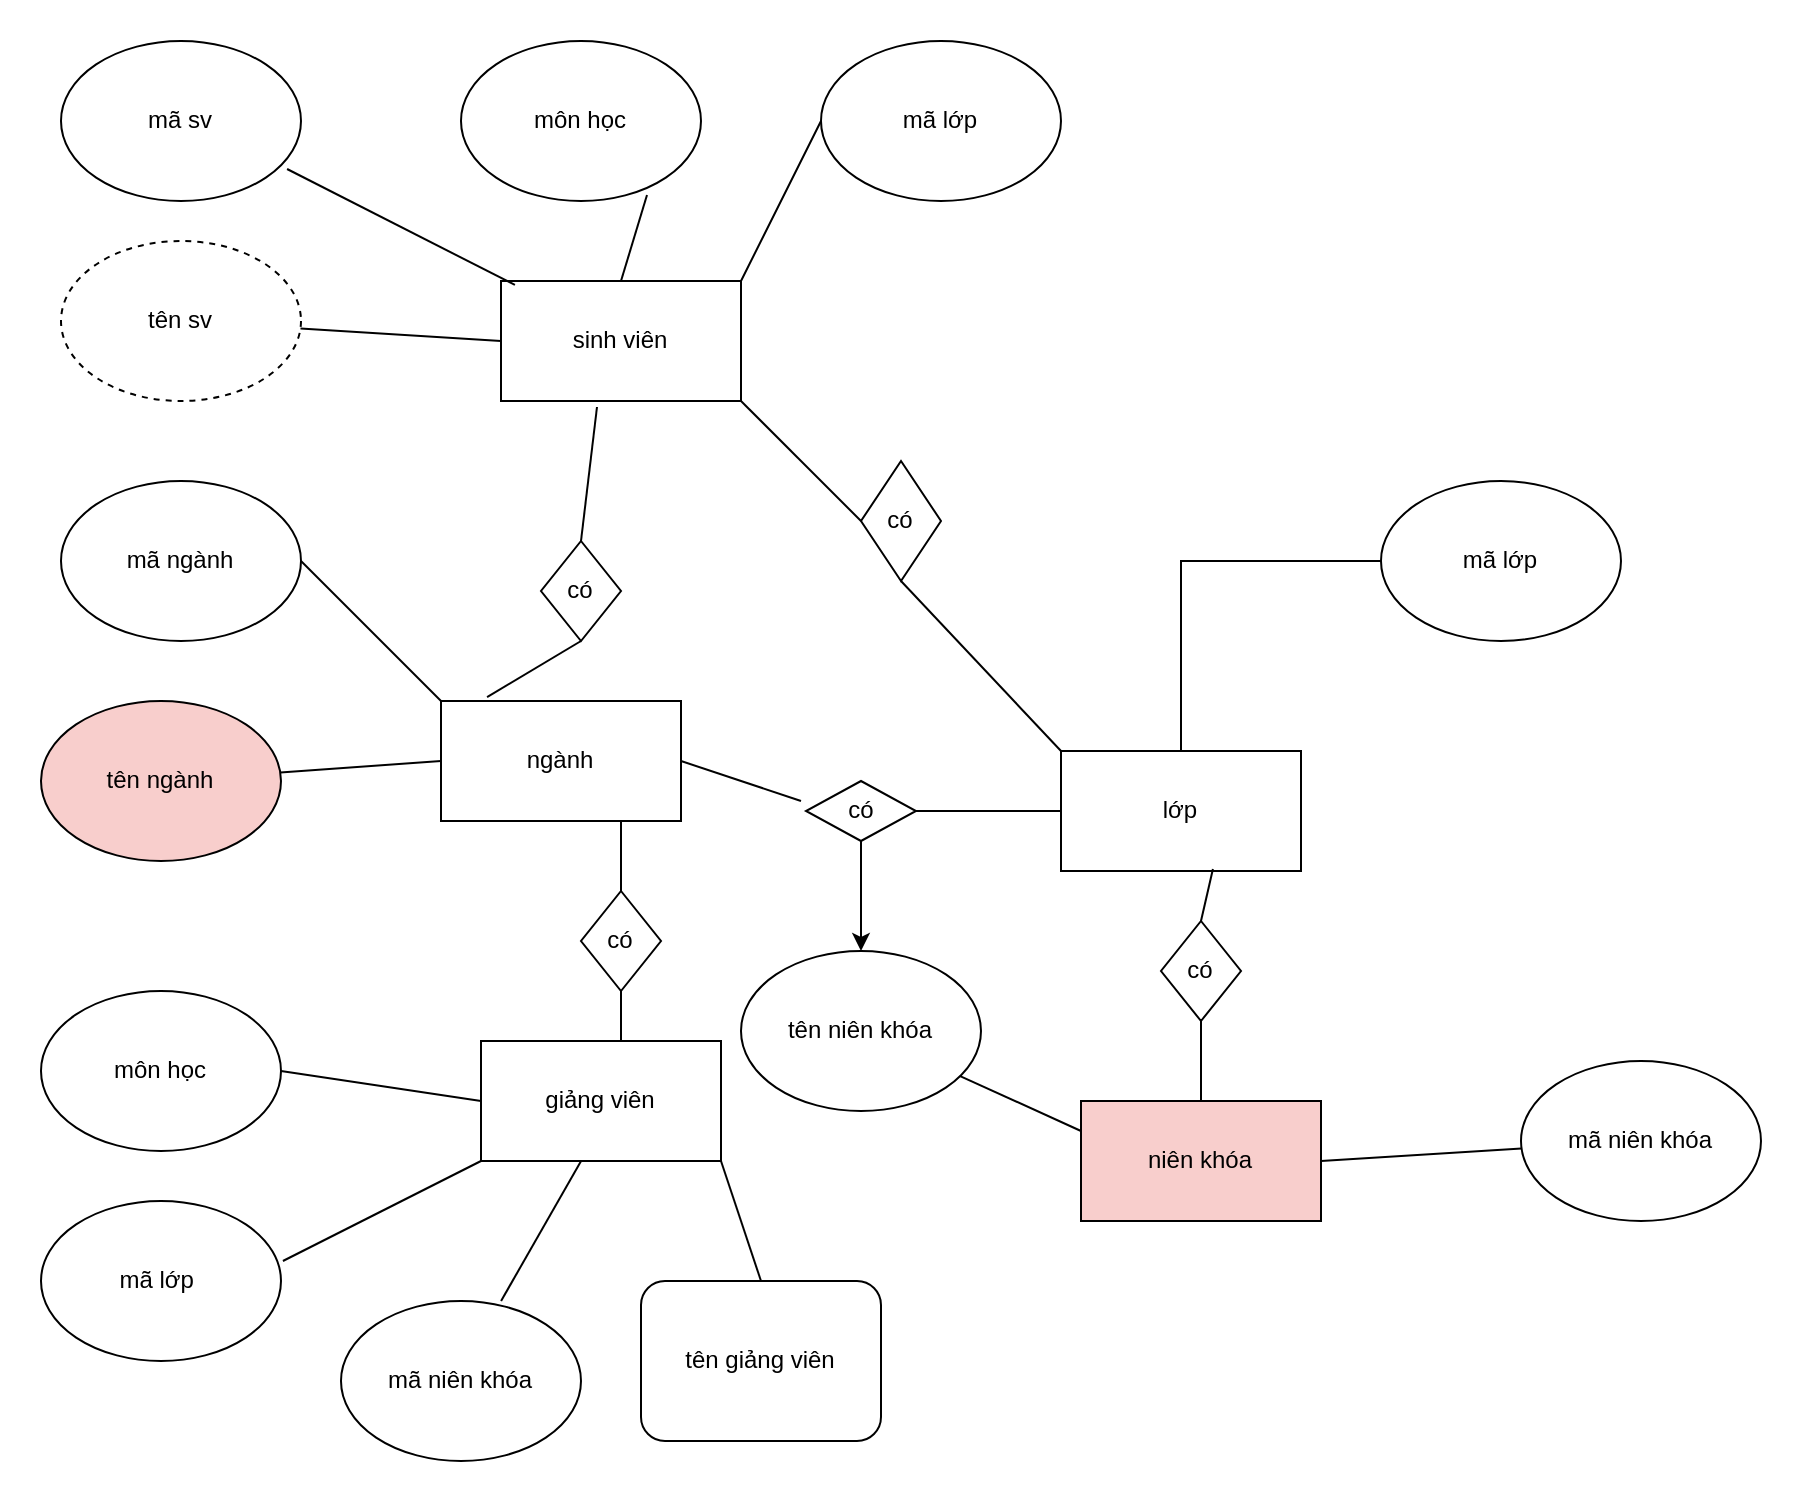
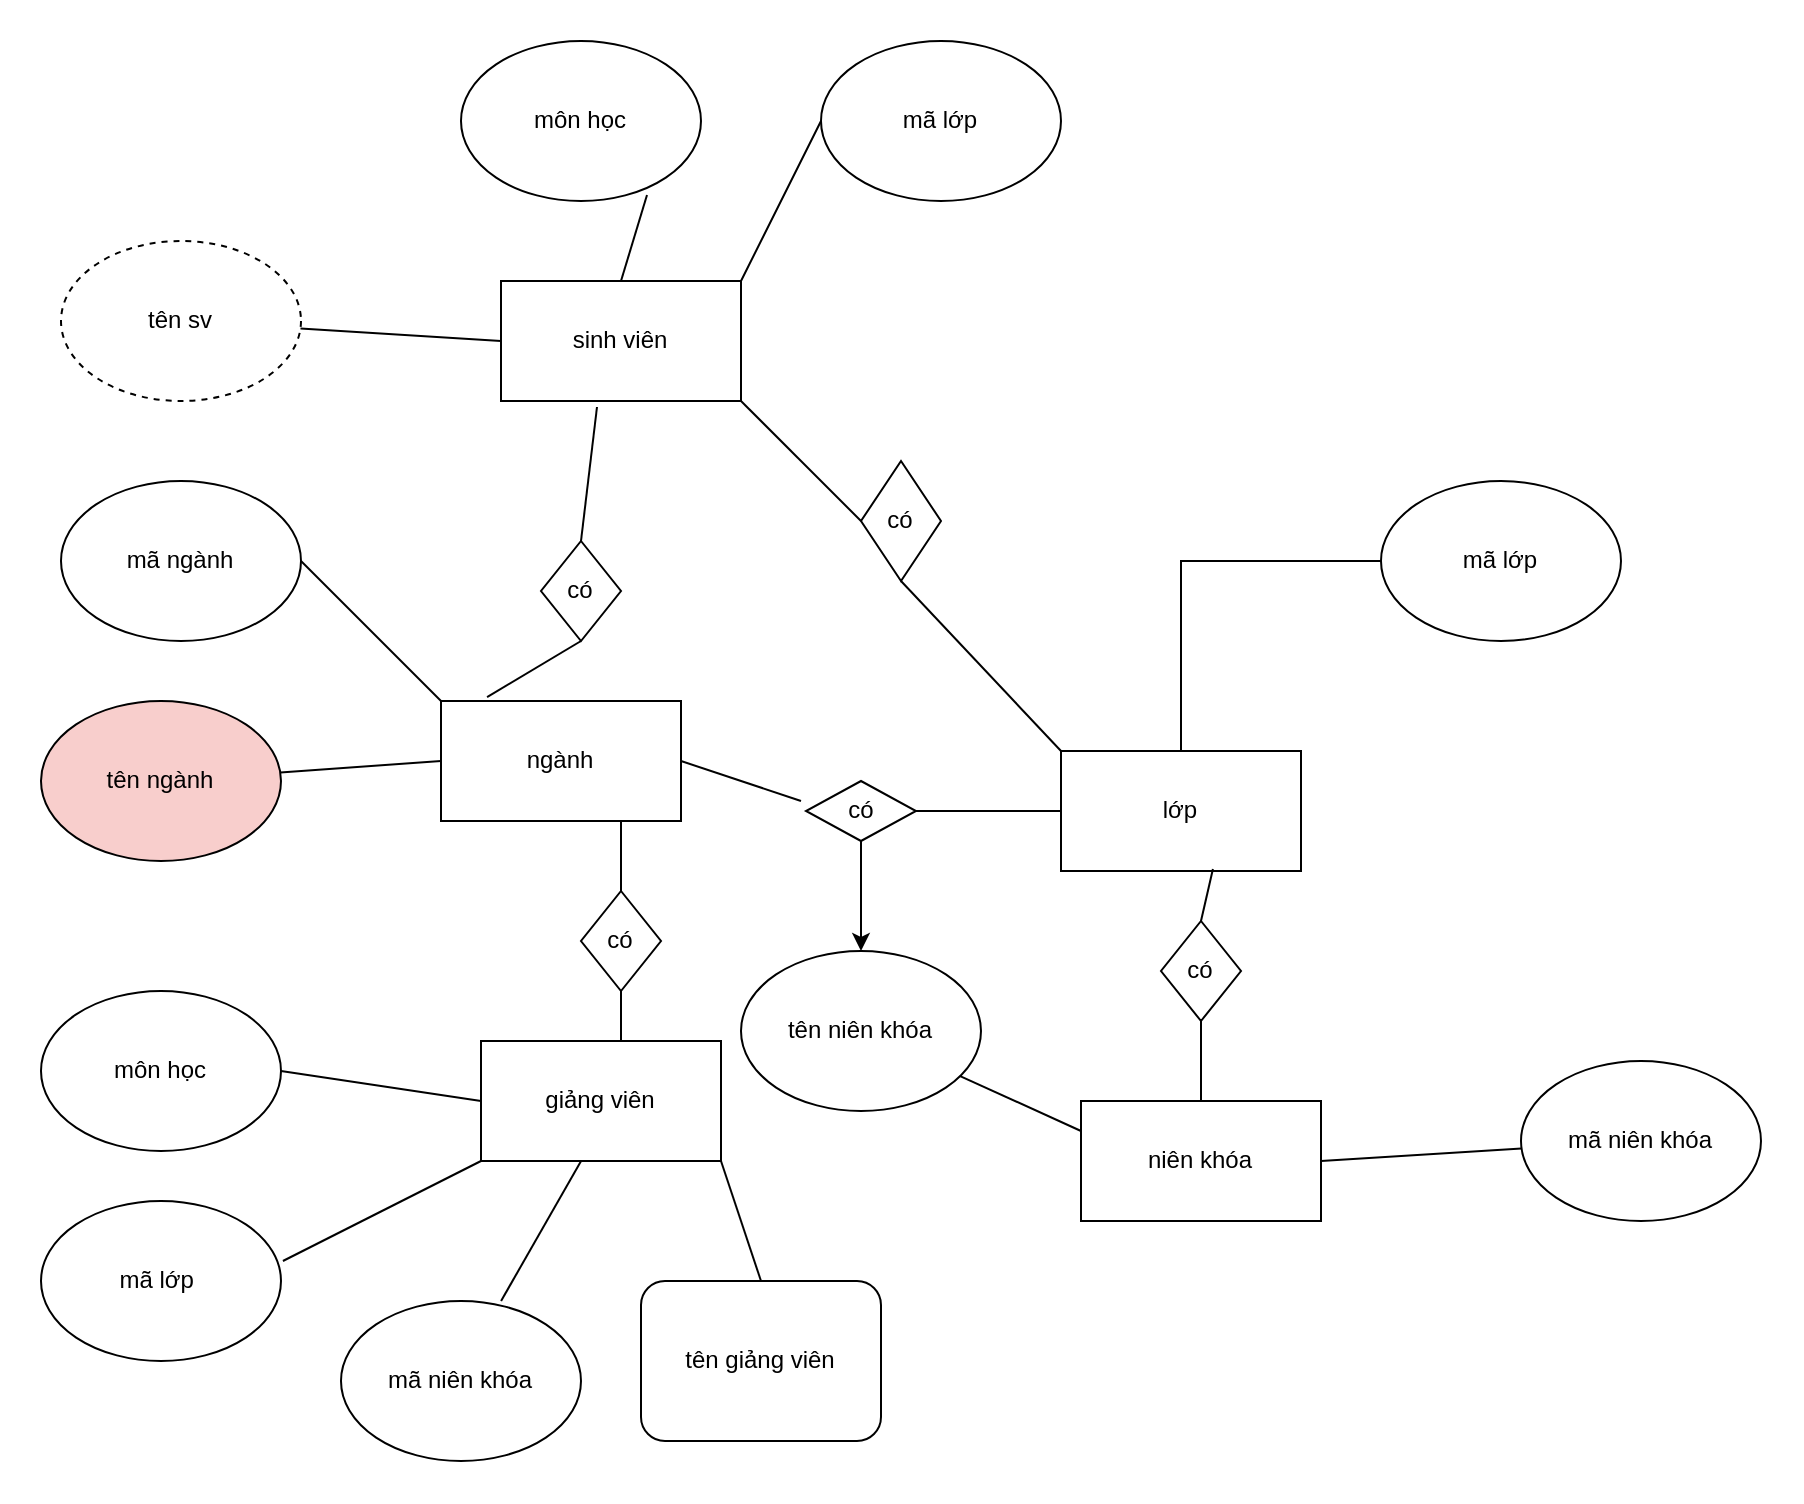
  <mxCell id="0" />
  <mxCell id="1" parent="0" />
  <mxCell id="2" value="sinh viên" style="rounded=0;whiteSpace=wrap;html=1;" vertex="1" parent="1"><mxGeometry x="250" y="140" width="120" height="60" as="geometry" /></mxCell>
- <mxCell id="3" value="mã sv" style="ellipse;whiteSpace=wrap;html=1;" vertex="1" parent="1"><mxGeometry x="30" width="120" height="80" as="geometry" y="20" /></mxCell>
  <mxCell id="4" value="tên sv" style="ellipse;whiteSpace=wrap;html=1;dashed=1;" vertex="1" parent="1"><mxGeometry x="30" y="120" width="120" height="80" as="geometry" /></mxCell>
  <mxCell id="5" value="mã lớp" style="ellipse;whiteSpace=wrap;html=1;" vertex="1" parent="1"><mxGeometry x="410" width="120" height="80" as="geometry" y="20" /></mxCell>
- <mxCell id="6" value="" style="endArrow=none;html=1;rounded=0;entryX=0.058;entryY=0.033;entryDx=0;entryDy=0;entryPerimeter=0;exitX=0.942;exitY=0.8;exitDx=0;exitDy=0;exitPerimeter=0;" edge="1" parent="1" source="3" target="2"><mxGeometry width="50" height="50" relative="1" as="geometry"><mxPoint x="280" y="260" as="sourcePoint" /><mxPoint x="330" y="210" as="targetPoint" /></mxGeometry></mxCell>
  <mxCell id="7" value="" style="endArrow=none;html=1;rounded=0;entryX=0;entryY=0.5;entryDx=0;entryDy=0;" edge="1" parent="1" source="4" target="2"><mxGeometry width="50" height="50" relative="1" as="geometry"><mxPoint x="280" y="360" as="sourcePoint" /><mxPoint x="330" y="310" as="targetPoint" /></mxGeometry></mxCell>
  <mxCell id="8" value="" style="endArrow=none;html=1;rounded=0;exitX=1;exitY=1;exitDx=0;exitDy=0;entryX=0;entryY=0.5;entryDx=0;entryDy=0;" edge="1" parent="1" source="2" target="5"><mxGeometry width="50" height="50" relative="1" as="geometry"><mxPoint x="560" y="390" as="sourcePoint" /><mxPoint x="610" y="340" as="targetPoint" /><Array as="points"><mxPoint x="370" y="140" /></Array></mxGeometry></mxCell>
  <mxCell id="9" value="lớp" style="rounded=0;whiteSpace=wrap;html=1;" vertex="1" parent="1"><mxGeometry x="530" y="375" width="120" height="60" as="geometry" /></mxCell>
  <mxCell id="10" value="mã lớp" style="ellipse;whiteSpace=wrap;html=1;" vertex="1" parent="1"><mxGeometry x="690" y="240" width="120" height="80" as="geometry" /></mxCell>
  <mxCell id="11" value="ngành" style="rounded=0;whiteSpace=wrap;html=1;" vertex="1" parent="1"><mxGeometry x="220" y="350" width="120" height="60" as="geometry" /></mxCell>
  <mxCell id="12" value="mã ngành" style="ellipse;whiteSpace=wrap;html=1;" vertex="1" parent="1"><mxGeometry x="30" y="240" width="120" height="80" as="geometry" /></mxCell>
  <mxCell id="13" value="tên ngành" style="ellipse;whiteSpace=wrap;html=1;fillColor=#f8cecc;" vertex="1" parent="1"><mxGeometry x="20" y="350" width="120" height="80" as="geometry" /></mxCell>
  <mxCell id="14" value="" style="endArrow=none;html=1;rounded=0;exitX=0;exitY=0.5;exitDx=0;exitDy=0;" edge="1" parent="1" source="11" target="13"><mxGeometry width="50" height="50" relative="1" as="geometry"><mxPoint x="390" y="460" as="sourcePoint" /><mxPoint x="440" y="410" as="targetPoint" /><Array as="points" /></mxGeometry></mxCell>
  <mxCell id="15" value="" style="endArrow=none;html=1;rounded=0;exitX=1;exitY=0.5;exitDx=0;exitDy=0;entryX=0;entryY=0;entryDx=0;entryDy=0;" edge="1" parent="1" source="12" target="11"><mxGeometry width="50" height="50" relative="1" as="geometry"><mxPoint x="390" y="460" as="sourcePoint" /><mxPoint x="440" y="410" as="targetPoint" /></mxGeometry></mxCell>
  <mxCell id="16" value="" style="endArrow=none;html=1;rounded=0;entryX=0;entryY=0.5;entryDx=0;entryDy=0;exitX=0.5;exitY=0;exitDx=0;exitDy=0;" edge="1" parent="1" source="9" target="10"><mxGeometry width="50" height="50" relative="1" as="geometry"><mxPoint x="390" y="460" as="sourcePoint" /><mxPoint x="440" y="410" as="targetPoint" /><Array as="points"><mxPoint x="590" y="280" /></Array></mxGeometry></mxCell>
- <mxCell id="17" value="niên khóa" style="rounded=0;whiteSpace=wrap;html=1;fillColor=#f8cecc;" vertex="1" parent="1"><mxGeometry x="540" y="550" width="120" height="60" as="geometry" /></mxCell>
+ <mxCell id="17" value="niên khóa" style="rounded=0;whiteSpace=wrap;html=1;" vertex="1" parent="1"><mxGeometry x="540" y="550" width="120" height="60" as="geometry" /></mxCell>
  <mxCell id="18" value="tên niên khóa" style="ellipse;whiteSpace=wrap;html=1;" vertex="1" parent="1"><mxGeometry x="370" y="475" width="120" height="80" as="geometry" /></mxCell>
  <mxCell id="19" value="mã niên khóa" style="ellipse;whiteSpace=wrap;html=1;" vertex="1" parent="1"><mxGeometry x="760" y="530" width="120" height="80" as="geometry" /></mxCell>
  <mxCell id="20" value="" style="endArrow=none;html=1;rounded=0;entryX=0;entryY=0.25;entryDx=0;entryDy=0;" edge="1" parent="1" source="18" target="17"><mxGeometry width="50" height="50" relative="1" as="geometry"><mxPoint x="390" y="580" as="sourcePoint" /><mxPoint x="440" y="530" as="targetPoint" /></mxGeometry></mxCell>
  <mxCell id="21" value="" style="endArrow=none;html=1;rounded=0;exitX=1;exitY=0.5;exitDx=0;exitDy=0;" edge="1" parent="1" source="17" target="19"><mxGeometry width="50" height="50" relative="1" as="geometry"><mxPoint x="390" y="580" as="sourcePoint" /><mxPoint x="440" y="530" as="targetPoint" /></mxGeometry></mxCell>
  <mxCell id="22" value="giảng viên" style="rounded=0;whiteSpace=wrap;html=1;" vertex="1" parent="1"><mxGeometry x="240" y="520" width="120" height="60" as="geometry" /></mxCell>
  <mxCell id="23" value="tên giảng viên" style="whiteSpace=wrap;html=1;rounded=1;" vertex="1" parent="1"><mxGeometry x="320" y="640" width="120" height="80" as="geometry" /></mxCell>
  <mxCell id="24" value="mã niên khóa" style="ellipse;whiteSpace=wrap;html=1;" vertex="1" parent="1"><mxGeometry x="170" y="650" width="120" height="80" as="geometry" /></mxCell>
  <mxCell id="25" value="mã lớp&amp;nbsp;" style="ellipse;whiteSpace=wrap;html=1;" vertex="1" parent="1"><mxGeometry x="20" y="600" width="120" height="80" as="geometry" /></mxCell>
  <mxCell id="26" value="môn học" style="ellipse;whiteSpace=wrap;html=1;" vertex="1" parent="1"><mxGeometry x="230" width="120" height="80" as="geometry" y="20" /></mxCell>
  <mxCell id="27" value="" style="endArrow=none;html=1;rounded=0;exitX=0.5;exitY=0;exitDx=0;exitDy=0;entryX=0.775;entryY=0.963;entryDx=0;entryDy=0;entryPerimeter=0;" edge="1" parent="1" source="2" target="26"><mxGeometry width="50" height="50" relative="1" as="geometry"><mxPoint x="390" y="340" as="sourcePoint" /><mxPoint x="380" y="100" as="targetPoint" /></mxGeometry></mxCell>
  <mxCell id="28" value="môn học" style="ellipse;whiteSpace=wrap;html=1;" vertex="1" parent="1"><mxGeometry x="20" y="495" width="120" height="80" as="geometry" /></mxCell>
  <mxCell id="29" value="" style="endArrow=none;html=1;rounded=0;entryX=0;entryY=1;entryDx=0;entryDy=0;exitX=1.008;exitY=0.375;exitDx=0;exitDy=0;exitPerimeter=0;" edge="1" parent="1" source="25" target="22"><mxGeometry width="50" height="50" relative="1" as="geometry"><mxPoint x="390" y="950" as="sourcePoint" /><mxPoint x="440" y="900" as="targetPoint" /></mxGeometry></mxCell>
  <mxCell id="30" value="" style="endArrow=none;html=1;rounded=0;entryX=0.667;entryY=0;entryDx=0;entryDy=0;exitX=0.417;exitY=1;exitDx=0;exitDy=0;exitPerimeter=0;entryPerimeter=0;" edge="1" parent="1" source="22" target="24"><mxGeometry width="50" height="50" relative="1" as="geometry"><mxPoint x="390" y="950" as="sourcePoint" /><mxPoint x="440" y="900" as="targetPoint" /></mxGeometry></mxCell>
  <mxCell id="31" value="" style="endArrow=none;html=1;rounded=0;entryX=0.5;entryY=0;entryDx=0;entryDy=0;exitX=1;exitY=1;exitDx=0;exitDy=0;" edge="1" parent="1" source="22" target="23"><mxGeometry width="50" height="50" relative="1" as="geometry"><mxPoint x="390" y="950" as="sourcePoint" /><mxPoint x="440" y="900" as="targetPoint" /></mxGeometry></mxCell>
  <mxCell id="32" value="" style="endArrow=none;html=1;rounded=0;entryX=0;entryY=0.5;entryDx=0;entryDy=0;exitX=1;exitY=0.5;exitDx=0;exitDy=0;" edge="1" parent="1" source="28" target="22"><mxGeometry width="50" height="50" relative="1" as="geometry"><mxPoint x="390" y="950" as="sourcePoint" /><mxPoint x="440" y="900" as="targetPoint" /></mxGeometry></mxCell>
  <mxCell id="33" value="có" style="rhombus;whiteSpace=wrap;html=1;" vertex="1" parent="1"><mxGeometry x="430" y="230" width="40" height="60" as="geometry" /></mxCell>
  <mxCell id="34" value="" style="endArrow=none;html=1;rounded=0;entryX=0;entryY=0;entryDx=0;entryDy=0;exitX=0.5;exitY=1;exitDx=0;exitDy=0;" edge="1" parent="1" source="33" target="9"><mxGeometry width="50" height="50" relative="1" as="geometry"><mxPoint x="390" y="460" as="sourcePoint" /><mxPoint x="440" y="410" as="targetPoint" /></mxGeometry></mxCell>
  <mxCell id="35" value="" style="endArrow=none;html=1;rounded=0;entryX=1;entryY=1;entryDx=0;entryDy=0;exitX=0;exitY=0.5;exitDx=0;exitDy=0;" edge="1" parent="1" source="33" target="2"><mxGeometry width="50" height="50" relative="1" as="geometry"><mxPoint x="510" y="280" as="sourcePoint" /><mxPoint x="440" y="410" as="targetPoint" /></mxGeometry></mxCell>
  <mxCell id="36" value="" style="edgeStyle=orthogonalEdgeStyle;rounded=0;orthogonalLoop=1;jettySize=auto;html=1;" edge="1" parent="1" source="37" target="18"><mxGeometry relative="1" as="geometry" /></mxCell>
  <mxCell id="37" value="có" style="rhombus;whiteSpace=wrap;html=1;" vertex="1" parent="1"><mxGeometry x="402.5" y="390" width="55" height="30" as="geometry" /></mxCell>
  <mxCell id="38" value="" style="endArrow=none;html=1;rounded=0;exitX=1;exitY=0.5;exitDx=0;exitDy=0;" edge="1" parent="1" source="11"><mxGeometry width="50" height="50" relative="1" as="geometry"><mxPoint x="390" y="460" as="sourcePoint" /><mxPoint x="400" y="400" as="targetPoint" /></mxGeometry></mxCell>
  <mxCell id="39" value="" style="endArrow=none;html=1;rounded=0;entryX=0;entryY=0.5;entryDx=0;entryDy=0;exitX=1;exitY=0.5;exitDx=0;exitDy=0;" edge="1" parent="1" source="37" target="9"><mxGeometry width="50" height="50" relative="1" as="geometry"><mxPoint x="390" y="460" as="sourcePoint" /><mxPoint x="440" y="410" as="targetPoint" /></mxGeometry></mxCell>
  <mxCell id="40" value="có" style="rhombus;whiteSpace=wrap;html=1;" vertex="1" parent="1"><mxGeometry x="270" y="270" width="40" height="50" as="geometry" /></mxCell>
  <mxCell id="41" value="" style="endArrow=none;html=1;rounded=0;entryX=0.5;entryY=1;entryDx=0;entryDy=0;exitX=0.192;exitY=-0.033;exitDx=0;exitDy=0;exitPerimeter=0;" edge="1" parent="1" source="11" target="40"><mxGeometry width="50" height="50" relative="1" as="geometry"><mxPoint x="390" y="460" as="sourcePoint" /><mxPoint x="440" y="410" as="targetPoint" /></mxGeometry></mxCell>
  <mxCell id="42" value="" style="endArrow=none;html=1;rounded=0;entryX=0.4;entryY=1.05;entryDx=0;entryDy=0;entryPerimeter=0;" edge="1" parent="1" target="2"><mxGeometry width="50" height="50" relative="1" as="geometry"><mxPoint x="290" y="270" as="sourcePoint" /><mxPoint x="440" y="410" as="targetPoint" /></mxGeometry></mxCell>
  <mxCell id="43" value="có" style="rhombus;whiteSpace=wrap;html=1;" vertex="1" parent="1"><mxGeometry x="580" y="460" width="40" height="50" as="geometry" /></mxCell>
  <mxCell id="44" value="" style="endArrow=none;html=1;rounded=0;entryX=0.633;entryY=0.983;entryDx=0;entryDy=0;entryPerimeter=0;exitX=0.5;exitY=0;exitDx=0;exitDy=0;" edge="1" parent="1" source="43" target="9"><mxGeometry width="50" height="50" relative="1" as="geometry"><mxPoint x="390" y="580" as="sourcePoint" /><mxPoint x="440" y="530" as="targetPoint" /></mxGeometry></mxCell>
  <mxCell id="45" value="" style="endArrow=none;html=1;rounded=0;entryX=0.5;entryY=0;entryDx=0;entryDy=0;exitX=0.5;exitY=1;exitDx=0;exitDy=0;" edge="1" parent="1" source="43" target="17"><mxGeometry width="50" height="50" relative="1" as="geometry"><mxPoint x="390" y="580" as="sourcePoint" /><mxPoint x="440" y="530" as="targetPoint" /></mxGeometry></mxCell>
  <mxCell id="46" value="" style="endArrow=none;html=1;rounded=0;exitX=0.75;exitY=1;exitDx=0;exitDy=0;entryX=0.5;entryY=0;entryDx=0;entryDy=0;" edge="1" parent="1" source="11" target="47"><mxGeometry width="50" height="50" relative="1" as="geometry"><mxPoint x="390" y="580" as="sourcePoint" /><mxPoint x="440" y="530" as="targetPoint" /></mxGeometry></mxCell>
  <mxCell id="47" value="có" style="rhombus;whiteSpace=wrap;html=1;" vertex="1" parent="1"><mxGeometry x="290" y="445" width="40" height="50" as="geometry" /></mxCell>
  <mxCell id="48" value="" style="endArrow=none;html=1;rounded=0;exitX=0.5;exitY=1;exitDx=0;exitDy=0;" edge="1" parent="1" source="47"><mxGeometry width="50" height="50" relative="1" as="geometry"><mxPoint x="290" y="620" as="sourcePoint" /><mxPoint x="310" y="520" as="targetPoint" /></mxGeometry></mxCell>
